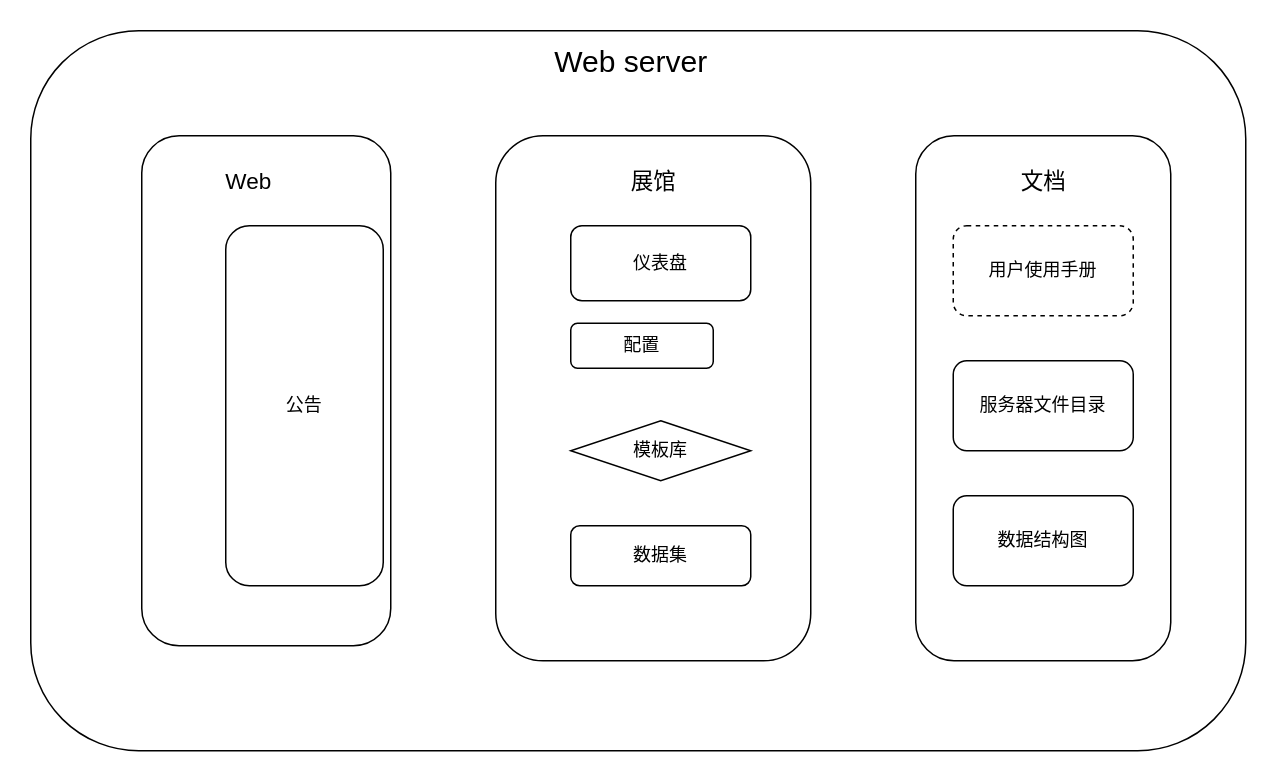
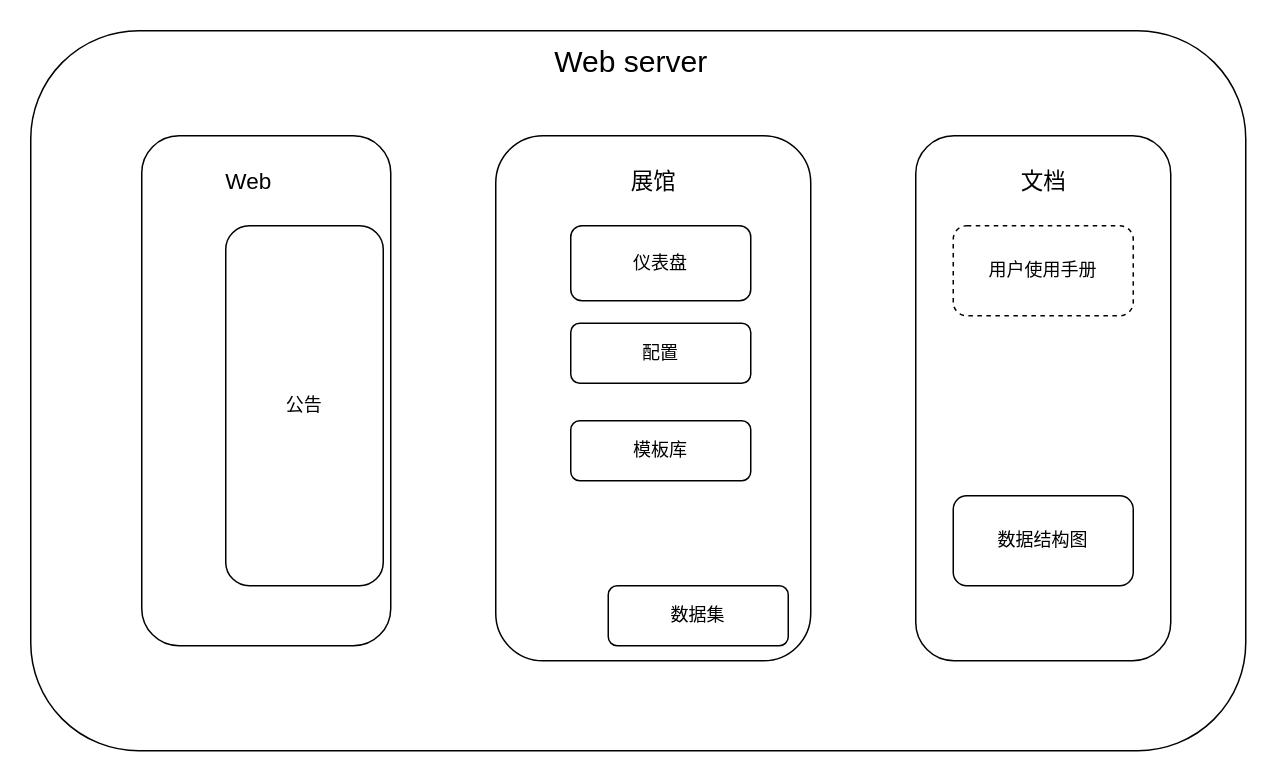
  <mxCell id="0" />
  <mxCell id="1" parent="0" />
  <mxCell id="2" value="" style="rounded=1;whiteSpace=wrap;html=1;" vertex="1" parent="1"><mxGeometry x="20" y="20" width="810" height="480" as="geometry" /></mxCell>
  <mxCell id="3" value="&lt;font style=&quot;font-size: 20px&quot;&gt;Web server&lt;/font&gt;" style="text;html=1;align=center;verticalAlign=middle;resizable=0;points=[];autosize=1;strokeColor=none;" vertex="1" parent="1"><mxGeometry x="360" y="30" width="120" height="20" as="geometry" /></mxCell>
  <mxCell id="4" value="" style="rounded=1;whiteSpace=wrap;html=1;" vertex="1" parent="1"><mxGeometry x="94" y="90" width="166" height="340" as="geometry" /></mxCell>
  <mxCell id="5" value="&lt;span&gt;&lt;font style=&quot;font-size: 15px&quot;&gt;Web&lt;/font&gt;&lt;/span&gt;" style="text;html=1;align=center;verticalAlign=middle;resizable=0;points=[];autosize=1;strokeColor=none;" vertex="1" parent="1"><mxGeometry x="125" y="110" width="80" height="20" as="geometry" /></mxCell>
  <mxCell id="6" value="公告" style="rounded=1;whiteSpace=wrap;html=1;" vertex="1" parent="1"><mxGeometry x="150" y="150" width="105" height="240" as="geometry" /></mxCell>
  <mxCell id="7" value="" style="rounded=1;whiteSpace=wrap;html=1;" vertex="1" parent="1"><mxGeometry x="330" y="90" width="210" height="350" as="geometry" /></mxCell>
  <mxCell id="8" value="&lt;font style=&quot;font-size: 15px&quot;&gt;展馆&lt;/font&gt;" style="text;html=1;align=center;verticalAlign=middle;resizable=0;points=[];autosize=1;strokeColor=none;" vertex="1" parent="1"><mxGeometry x="410" y="110" width="50" height="20" as="geometry" /></mxCell>
  <mxCell id="9" value="仪表盘" style="rounded=1;whiteSpace=wrap;html=1;" vertex="1" parent="1"><mxGeometry x="380" y="150" width="120" height="50" as="geometry" /></mxCell>
- <mxCell id="10" value="配置" style="rounded=1;whiteSpace=wrap;html=1;" vertex="1" parent="1"><mxGeometry x="380" y="215" width="95" height="30" as="geometry" /></mxCell>
- <mxCell id="11" value="模板库" style="rhombus;whiteSpace=wrap;html=1;" vertex="1" parent="1"><mxGeometry x="380" y="280" width="120" height="40" as="geometry" /></mxCell>
- <mxCell id="12" value="数据集" style="rounded=1;whiteSpace=wrap;html=1;" vertex="1" parent="1"><mxGeometry x="380" y="350" width="120" height="40" as="geometry" /></mxCell>
+ <mxCell id="10" value="配置" style="rounded=1;whiteSpace=wrap;html=1;" vertex="1" parent="1"><mxGeometry x="380" y="215" width="120" height="40" as="geometry" /></mxCell>
+ <mxCell id="11" value="模板库" style="rounded=1;whiteSpace=wrap;html=1;" vertex="1" parent="1"><mxGeometry x="380" y="280" width="120" height="40" as="geometry" /></mxCell>
+ <mxCell id="12" value="数据集" style="rounded=1;whiteSpace=wrap;html=1;" vertex="1" parent="1"><mxGeometry x="405" y="390" width="120" height="40" as="geometry" /></mxCell>
  <mxCell id="13" value="" style="rounded=1;whiteSpace=wrap;html=1;" vertex="1" parent="1"><mxGeometry x="610" y="90" width="170" height="350" as="geometry" /></mxCell>
  <mxCell id="14" value="&lt;font style=&quot;font-size: 15px&quot;&gt;文档&lt;/font&gt;" style="text;html=1;align=center;verticalAlign=middle;resizable=0;points=[];autosize=1;strokeColor=none;" vertex="1" parent="1"><mxGeometry x="670" y="110" width="50" height="20" as="geometry" /></mxCell>
  <mxCell id="15" value="用户使用手册" style="rounded=1;whiteSpace=wrap;html=1;dashed=1;" vertex="1" parent="1"><mxGeometry x="635" y="150" width="120" height="60" as="geometry" /></mxCell>
  <mxCell id="16" value="数据结构图" style="rounded=1;whiteSpace=wrap;html=1;" vertex="1" parent="1"><mxGeometry x="635" y="330" width="120" height="60" as="geometry" /></mxCell>
- <mxCell id="17" value="服务器文件目录" style="rounded=1;whiteSpace=wrap;html=1;" vertex="1" parent="1"><mxGeometry x="635" y="240" width="120" height="60" as="geometry" /></mxCell>
